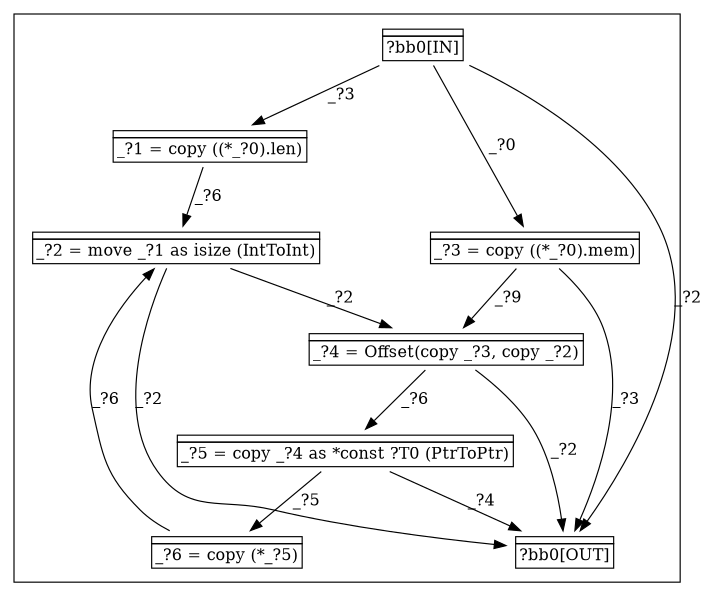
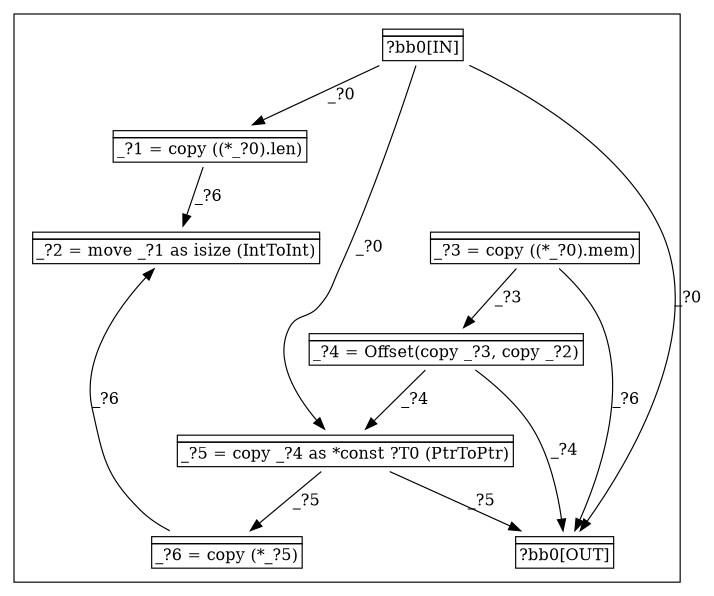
  digraph {
    compound=true
    node [shape=none]
    n1 [label=<<table border="0" cellborder="1" cellspacing="0"><tr><td  align="center" colspan="1"></td></tr><tr><td align="left">?bb0[IN]</td></tr></table>>]
    n2 [label=<<table border="0" cellborder="1" cellspacing="0"><tr><td  align="center" colspan="1"></td></tr><tr><td align="left">?bb0[OUT]</td></tr></table>>]
    n3 [label=<<table border="0" cellborder="1" cellspacing="0"><tr><td  align="center" colspan="1"></td></tr><tr><td align="left">_?1 = copy ((*_?0).len)</td></tr></table>>]
    n4 [label=<<table border="0" cellborder="1" cellspacing="0"><tr><td  align="center" colspan="1"></td></tr><tr><td align="left">_?3 = copy ((*_?0).mem)</td></tr></table>>]
    n5 [label=<<table border="0" cellborder="1" cellspacing="0"><tr><td  align="center" colspan="1"></td></tr><tr><td align="left">_?2 = move _?1 as isize (IntToInt)</td></tr></table>>]
    n6 [label=<<table border="0" cellborder="1" cellspacing="0"><tr><td  align="center" colspan="1"></td></tr><tr><td align="left">_?4 = Offset(copy _?3, copy _?2)</td></tr></table>>]
    n7 [label=<<table border="0" cellborder="1" cellspacing="0"><tr><td  align="center" colspan="1"></td></tr><tr><td align="left">_?5 = copy _?4 as *const ?T0 (PtrToPtr)</td></tr></table>>]
    n8 [label=<<table border="0" cellborder="1" cellspacing="0"><tr><td  align="center" colspan="1"></td></tr><tr><td align="left">_?6 = copy (*_?5)</td></tr></table>>]
    subgraph cluster_1 {
      n1
      n2
      n3
      n4
      n5
      n6
      n7
      n8
    }
-   n1 -> n2 [label="_?2"]
-   n1 -> n3 [label="_?3"]
-   n1 -> n4 [label="_?0"]
+   n1 -> n2 [label="_?0"]
+   n1 -> n3 [label="_?0"]
+   n1 -> n7 [label="_?0"]
    n3 -> n5 [label="_?6"]
-   n4 -> n2 [label="_?3"]
-   n4 -> n6 [label="_?9"]
-   n5 -> n2 [label="_?2"]
-   n5 -> n6 [label="_?2"]
-   n6 -> n2 [label="_?2"]
-   n6 -> n7 [label="_?6"]
-   n7 -> n2 [label="_?4"]
+   n4 -> n2 [label="_?6"]
+   n4 -> n6 [label="_?3"]
+   n6 -> n2 [label="_?4"]
+   n6 -> n7 [label="_?4"]
+   n7 -> n2 [label="_?5"]
    n7 -> n8 [label="_?5"]
    n8 -> n5 [label="_?6"]
  }
